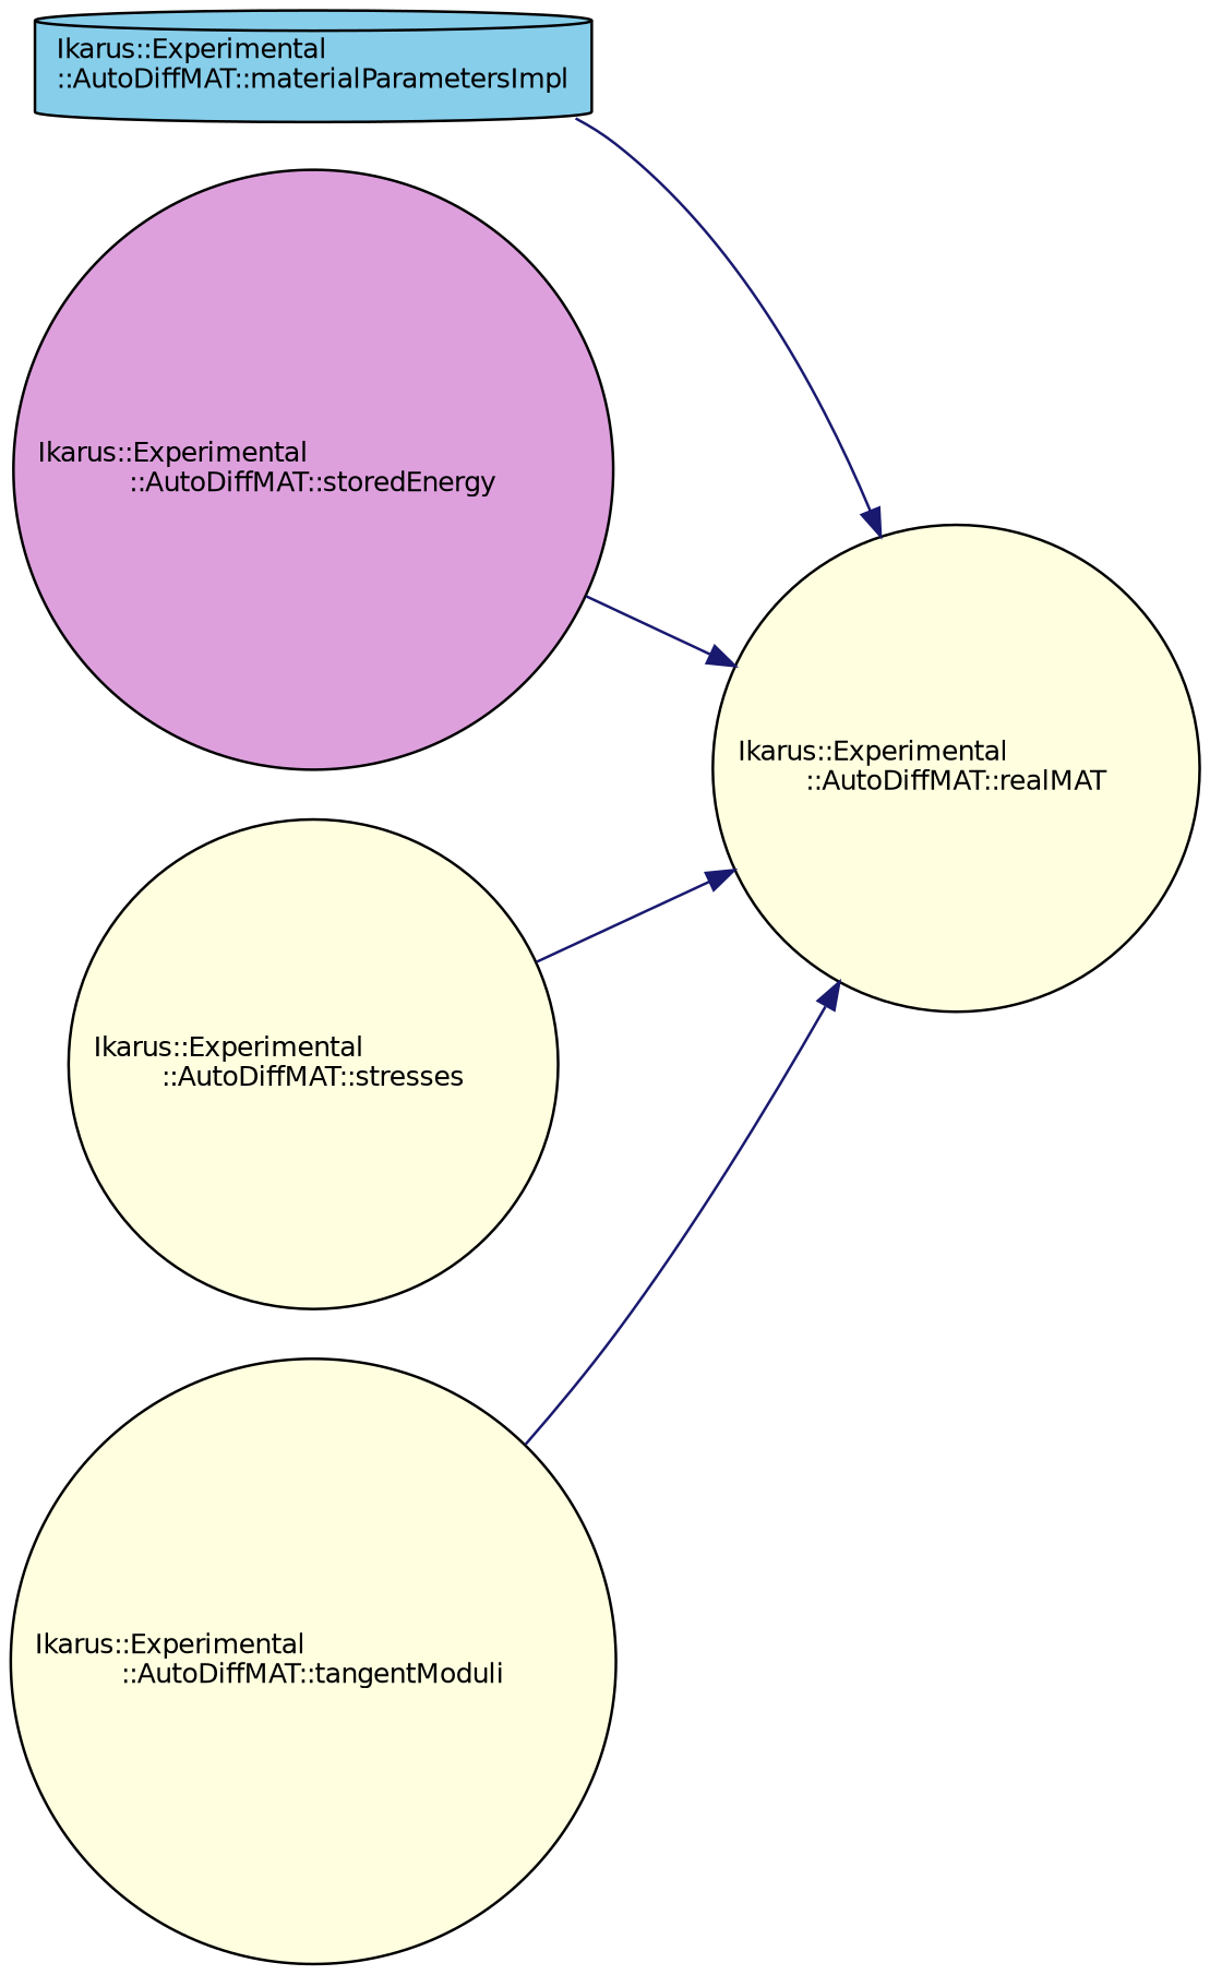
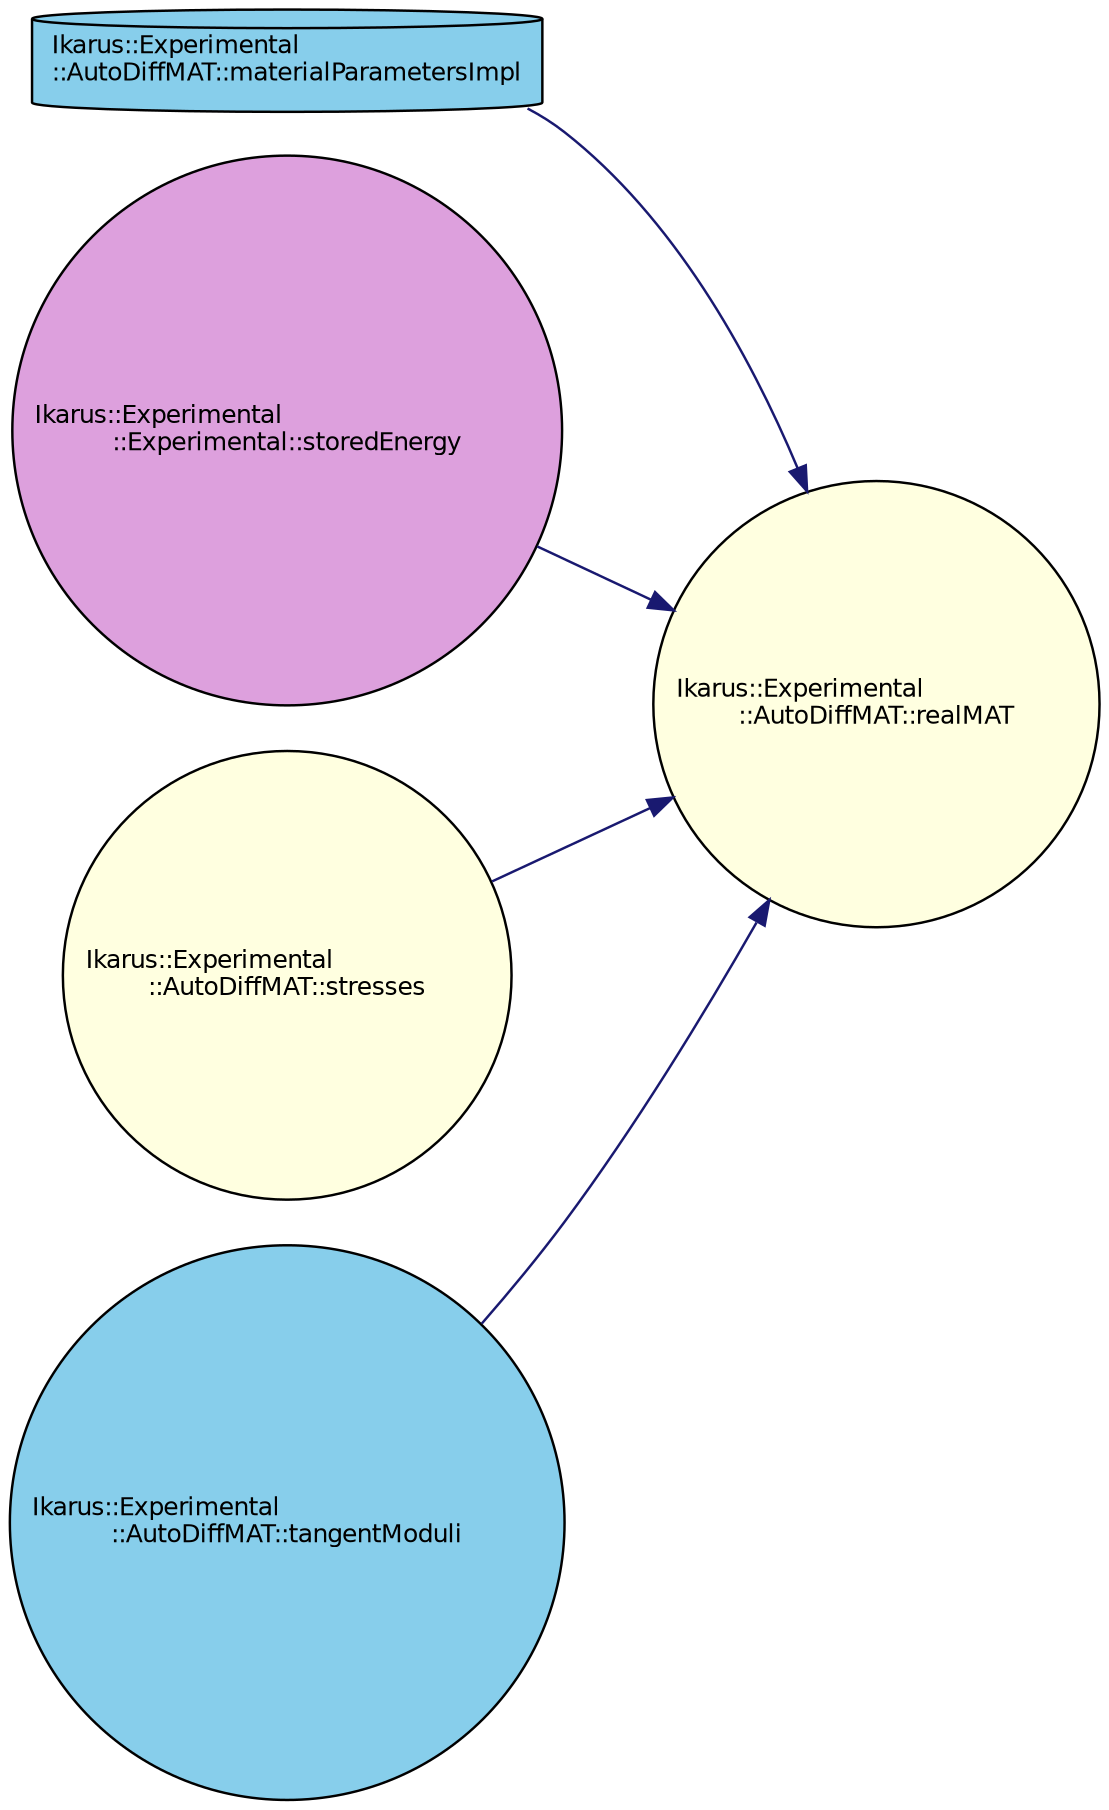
  digraph {
    rankdir=RL
    node [color=black fillcolor=lightyellow fontname=Helvetica fontsize=10 shape=circle style=filled]
    edge [color=midnightblue dir=back fontname=Helvetica fontsize=10 labelfontname=Helvetica labelfontsize=10 style=solid]
    n1 [fontcolor=black height=0.2 label="Ikarus::Experimental\l::AutoDiffMAT::realMAT" width=0.4]
    n2 [fillcolor=skyblue height=0.2 label="Ikarus::Experimental\l::AutoDiffMAT::materialParametersImpl" shape=cylinder width=0.4]
-   n3 [fillcolor=plum height=0.2 label="Ikarus::Experimental\l::AutoDiffMAT::storedEnergy" width=0.4]
+   n3 [fillcolor=plum height=0.2 label="Ikarus::Experimental\l::Experimental::storedEnergy" width=0.4]
    n4 [height=0.2 label="Ikarus::Experimental\l::AutoDiffMAT::stresses" width=0.4]
-   n5 [height=0.2 label="Ikarus::Experimental\l::AutoDiffMAT::tangentModuli" width=0.4]
+   n5 [fillcolor=skyblue height=0.2 label="Ikarus::Experimental\l::AutoDiffMAT::tangentModuli" width=0.4]
    n1 -> n2
    n1 -> n3
    n1 -> n4
    n1 -> n5
  }
